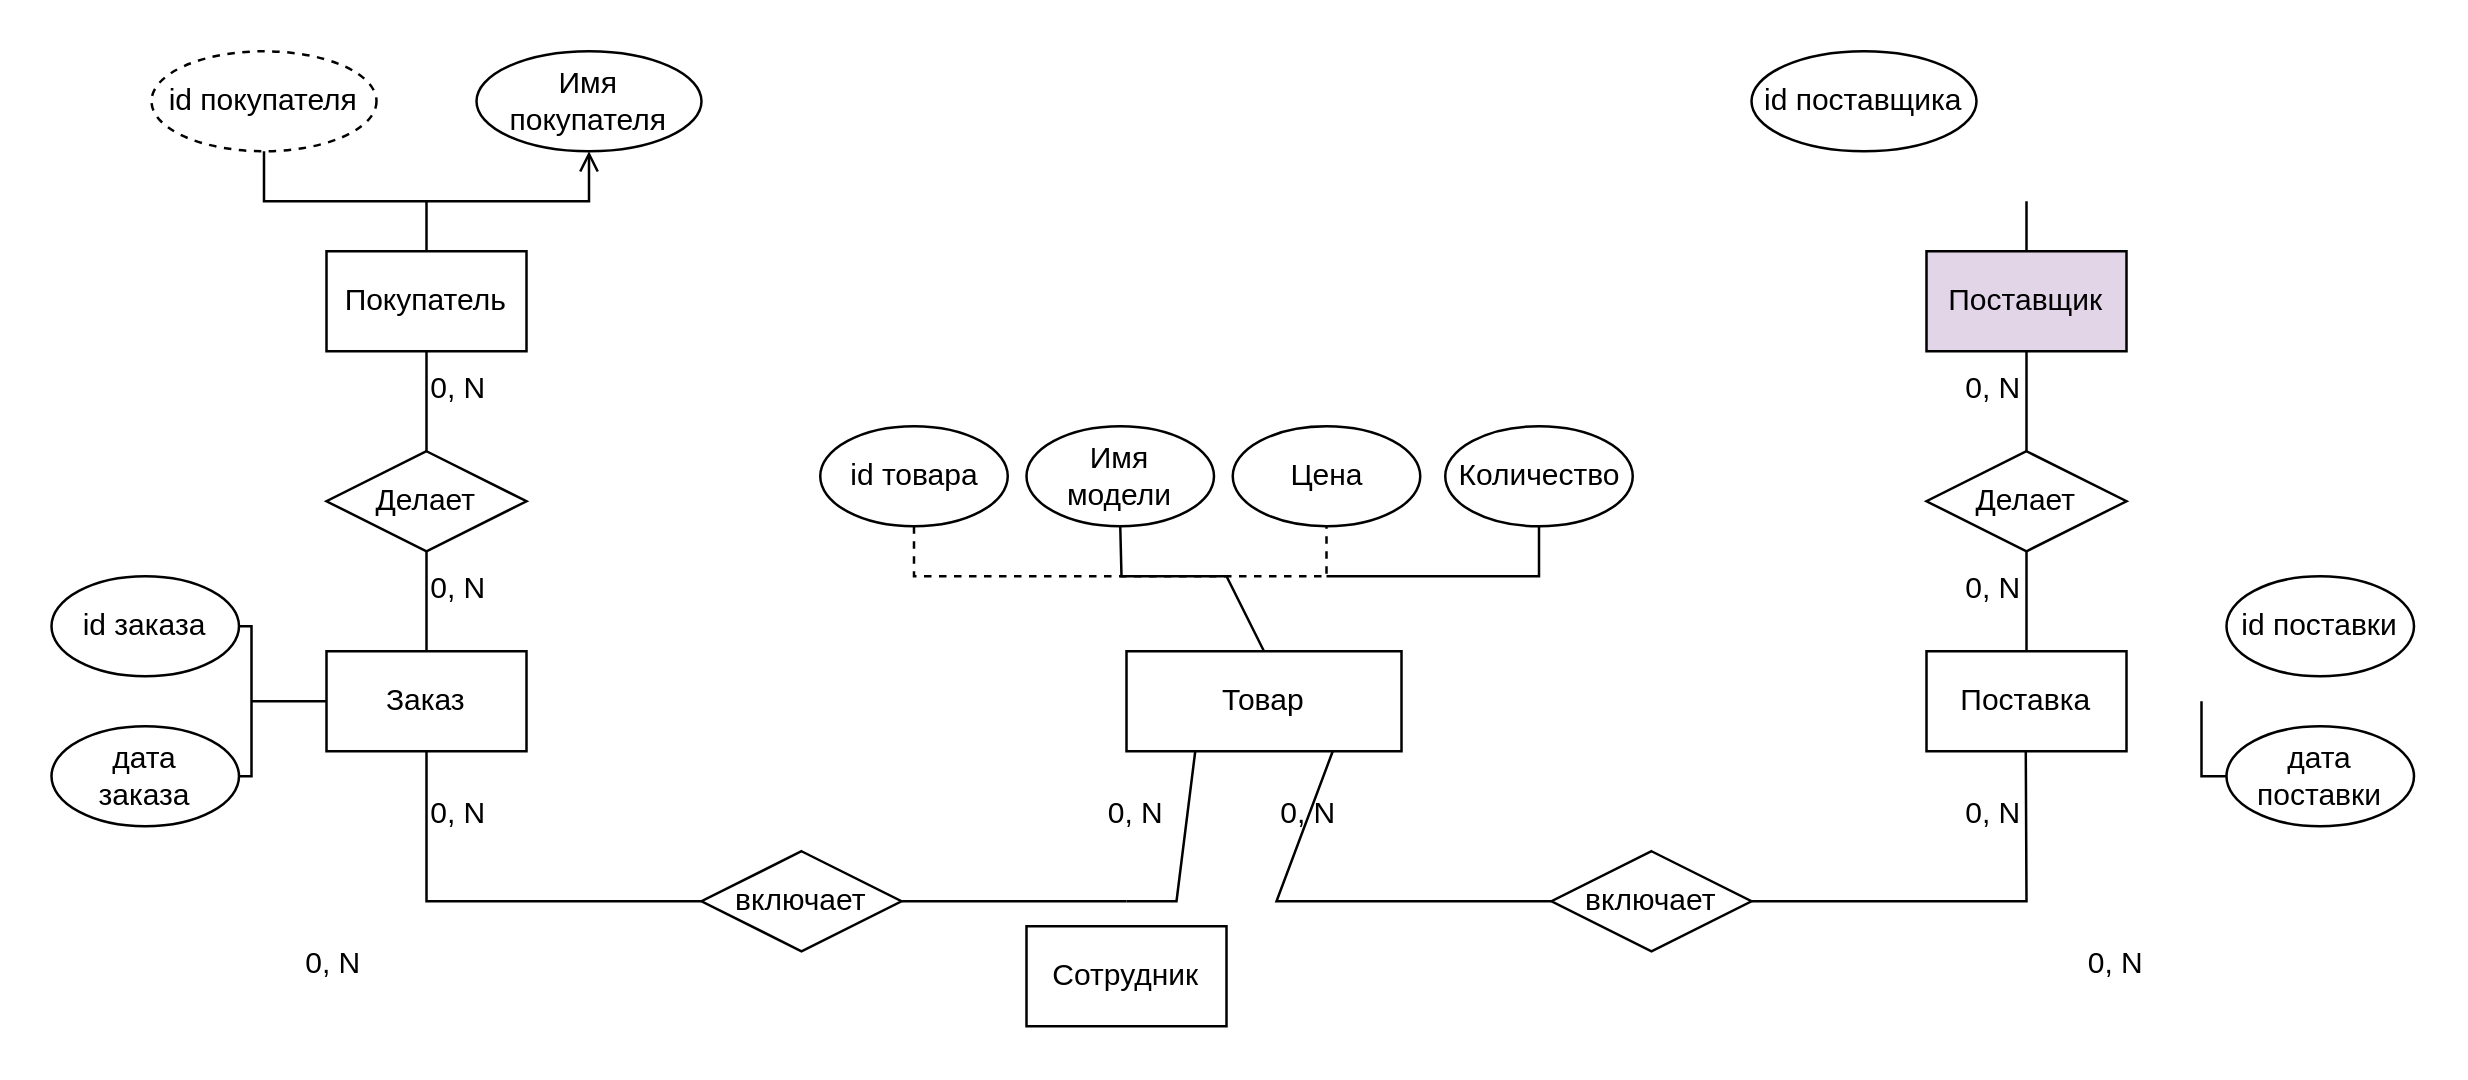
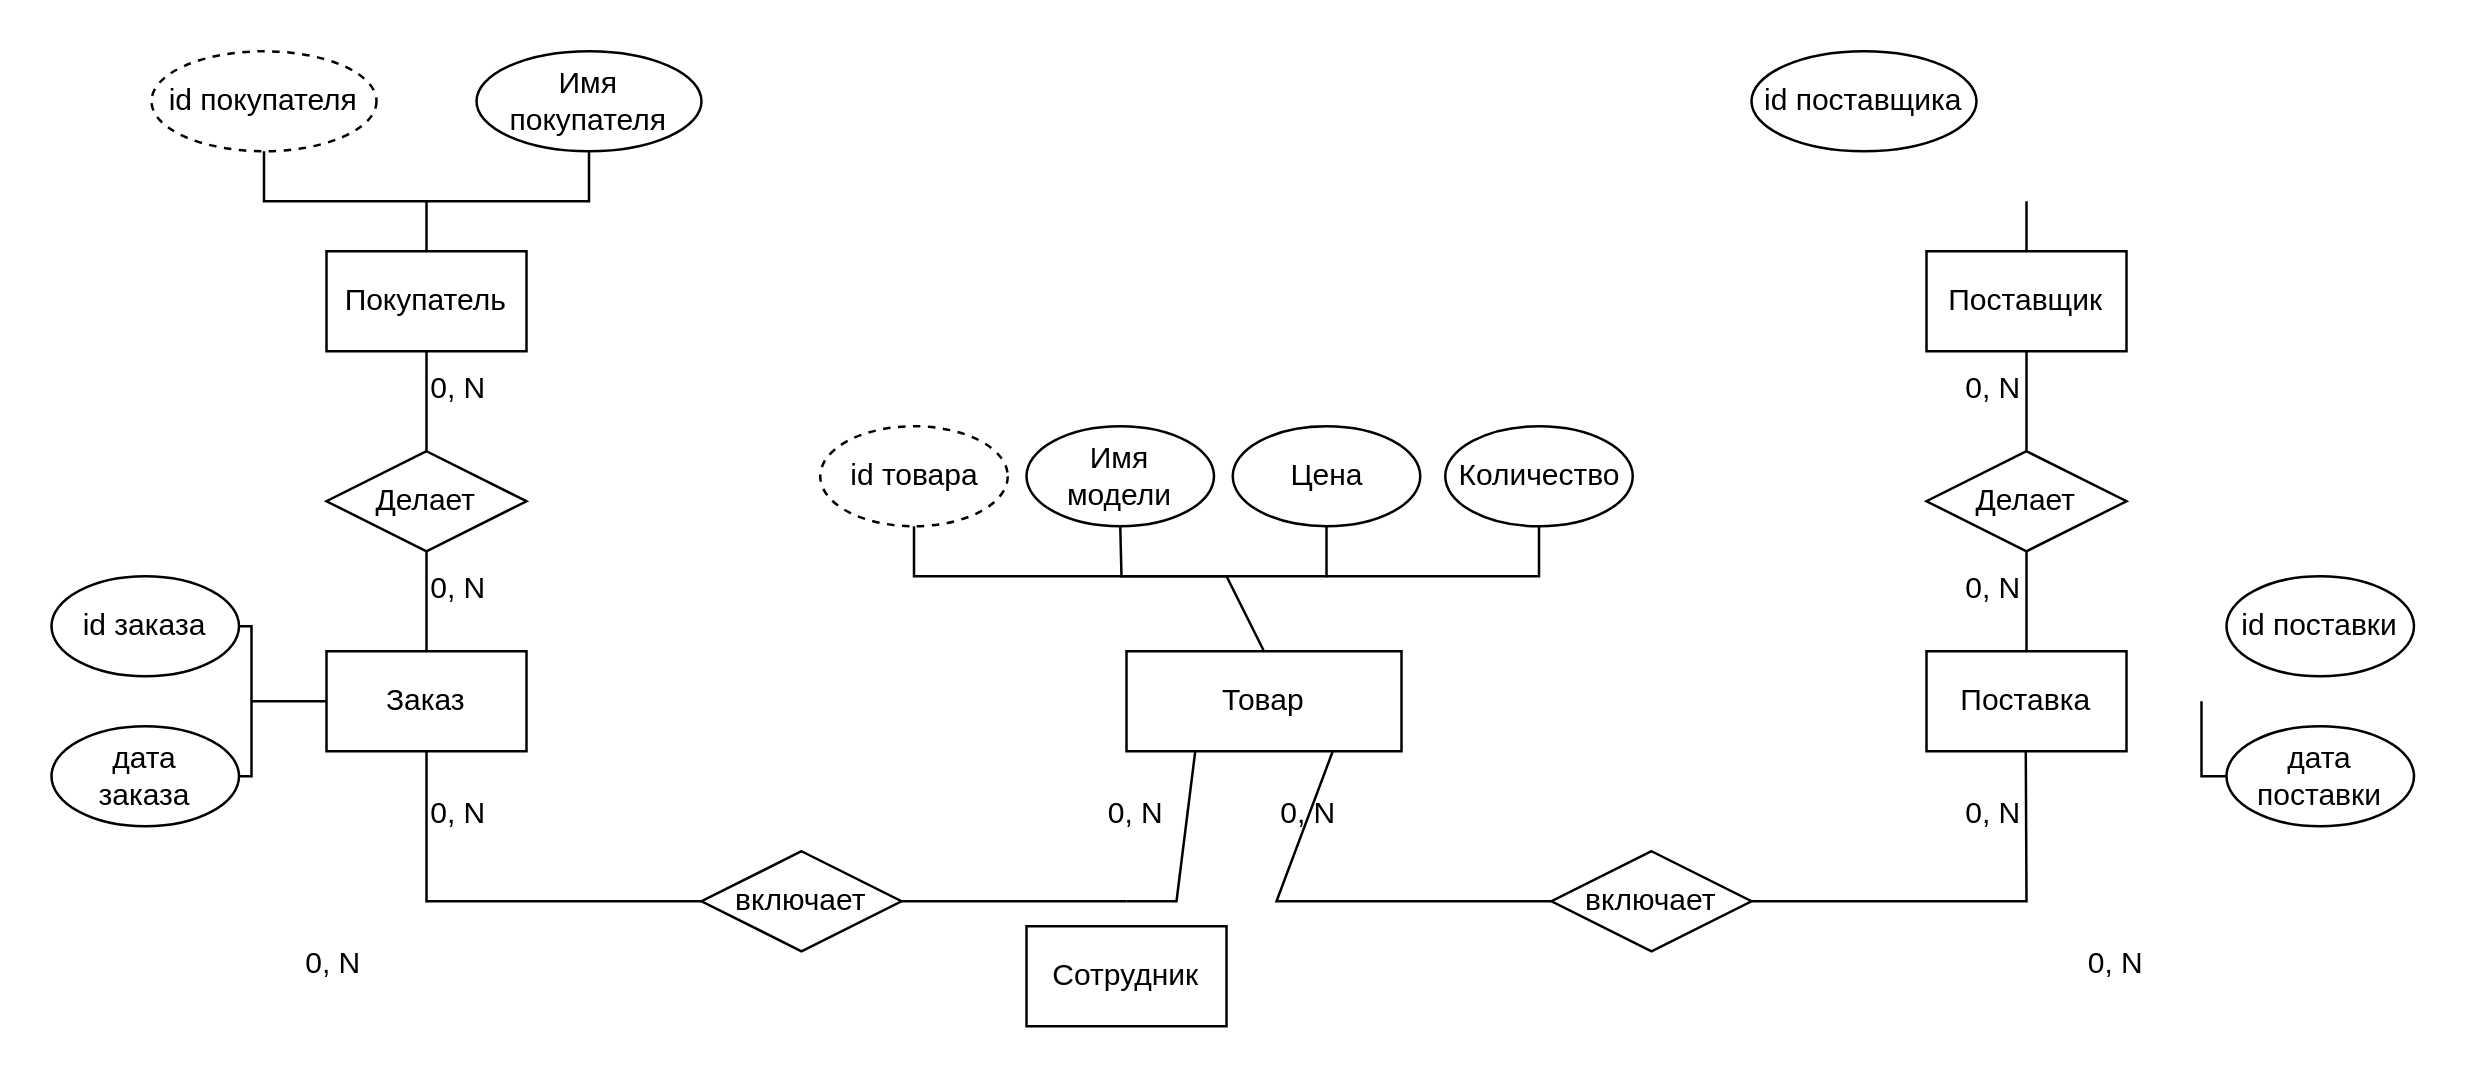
  <mxCell id="0" />
  <mxCell id="1" parent="0" />
  <mxCell id="2" value="Товар" style="rounded=0;whiteSpace=wrap;html=1;" parent="1" vertex="1"><mxGeometry x="450" y="260" width="110" height="40" as="geometry" /></mxCell>
  <mxCell id="3" value="" style="endArrow=none;html=1;rounded=0;exitX=1;exitY=0.5;exitDx=0;exitDy=0;" parent="1" source="7" edge="1"><mxGeometry width="50" height="50" relative="1" as="geometry"><mxPoint x="330" y="360" as="sourcePoint" /><mxPoint x="450" y="360" as="targetPoint" /></mxGeometry></mxCell>
  <mxCell id="4" value="" style="endArrow=none;html=1;rounded=0;entryX=0.25;entryY=1;entryDx=0;entryDy=0;exitX=1;exitY=0.5;exitDx=0;exitDy=0;" parent="1" target="2" edge="1"><mxGeometry width="50" height="50" relative="1" as="geometry"><mxPoint x="450" y="360" as="sourcePoint" /><mxPoint x="500" y="310" as="targetPoint" /><Array as="points"><mxPoint x="470" y="360" /></Array></mxGeometry></mxCell>
  <mxCell id="5" value="" style="endArrow=none;html=1;rounded=0;entryX=0.75;entryY=1;entryDx=0;entryDy=0;" parent="1" source="6" target="2" edge="1"><mxGeometry width="50" height="50" relative="1" as="geometry"><mxPoint x="530" y="360" as="sourcePoint" /><mxPoint x="480" y="310" as="targetPoint" /><Array as="points"><mxPoint x="510" y="360" /></Array></mxGeometry></mxCell>
  <mxCell id="6" value="включает" style="rhombus;whiteSpace=wrap;html=1;" parent="1" vertex="1"><mxGeometry x="620" y="340" width="80" height="40" as="geometry" /></mxCell>
  <mxCell id="7" value="включает" style="rhombus;whiteSpace=wrap;html=1;" parent="1" vertex="1"><mxGeometry x="280" y="340" width="80" height="40" as="geometry" /></mxCell>
  <mxCell id="8" value="Заказ" style="rounded=0;whiteSpace=wrap;html=1;" parent="1" vertex="1"><mxGeometry x="130" y="260" width="80" height="40" as="geometry" /></mxCell>
  <mxCell id="9" value="Делает" style="rhombus;whiteSpace=wrap;html=1;" parent="1" vertex="1"><mxGeometry x="130" y="180" width="80" height="40" as="geometry" /></mxCell>
  <mxCell id="10" value="Покупатель" style="rounded=0;whiteSpace=wrap;html=1;" parent="1" vertex="1"><mxGeometry x="130" y="100" width="80" height="40" as="geometry" /></mxCell>
  <mxCell id="11" value="" style="endArrow=none;html=1;rounded=0;exitX=0;exitY=0.5;exitDx=0;exitDy=0;entryX=0.5;entryY=1;entryDx=0;entryDy=0;" parent="1" source="7" target="8" edge="1"><mxGeometry width="50" height="50" relative="1" as="geometry"><mxPoint x="480" y="260" as="sourcePoint" /><mxPoint x="530" y="210" as="targetPoint" /><Array as="points"><mxPoint x="170" y="360" /></Array></mxGeometry></mxCell>
  <mxCell id="12" value="" style="endArrow=none;html=1;rounded=0;exitX=0.5;exitY=0;exitDx=0;exitDy=0;entryX=0.5;entryY=1;entryDx=0;entryDy=0;" parent="1" source="8" target="9" edge="1"><mxGeometry width="50" height="50" relative="1" as="geometry"><mxPoint x="230" y="250" as="sourcePoint" /><mxPoint x="280" y="200" as="targetPoint" /></mxGeometry></mxCell>
  <mxCell id="13" value="" style="endArrow=none;html=1;rounded=0;exitX=0.5;exitY=0;exitDx=0;exitDy=0;entryX=0.5;entryY=1;entryDx=0;entryDy=0;" parent="1" source="9" target="10" edge="1"><mxGeometry width="50" height="50" relative="1" as="geometry"><mxPoint x="480" y="260" as="sourcePoint" /><mxPoint x="530" y="210" as="targetPoint" /></mxGeometry></mxCell>
  <mxCell id="14" value="Поставка" style="rounded=0;whiteSpace=wrap;html=1;" parent="1" vertex="1"><mxGeometry x="770" y="260" width="80" height="40" as="geometry" /></mxCell>
  <mxCell id="15" value="Делает" style="rhombus;whiteSpace=wrap;html=1;" parent="1" vertex="1"><mxGeometry x="770" y="180" width="80" height="40" as="geometry" /></mxCell>
- <mxCell id="16" value="Поставщик" style="rounded=0;whiteSpace=wrap;html=1;fillColor=#e1d5e7;" parent="1" vertex="1"><mxGeometry x="770" y="100" width="80" height="40" as="geometry" /></mxCell>
+ <mxCell id="16" value="Поставщик" style="rounded=0;whiteSpace=wrap;html=1;" parent="1" vertex="1"><mxGeometry x="770" y="100" width="80" height="40" as="geometry" /></mxCell>
  <mxCell id="17" value="" style="endArrow=none;html=1;rounded=0;exitX=0.5;exitY=0;exitDx=0;exitDy=0;entryX=0.5;entryY=1;entryDx=0;entryDy=0;" parent="1" source="14" target="15" edge="1"><mxGeometry width="50" height="50" relative="1" as="geometry"><mxPoint x="870" y="250" as="sourcePoint" /><mxPoint x="920" y="200" as="targetPoint" /></mxGeometry></mxCell>
  <mxCell id="18" value="" style="endArrow=none;html=1;rounded=0;exitX=0.5;exitY=0;exitDx=0;exitDy=0;entryX=0.5;entryY=1;entryDx=0;entryDy=0;" parent="1" source="15" target="16" edge="1"><mxGeometry width="50" height="50" relative="1" as="geometry"><mxPoint x="1120" y="260" as="sourcePoint" /><mxPoint x="1170" y="210" as="targetPoint" /></mxGeometry></mxCell>
  <mxCell id="19" value="" style="endArrow=none;html=1;rounded=0;exitX=1;exitY=0.5;exitDx=0;exitDy=0;entryX=0.5;entryY=1;entryDx=0;entryDy=0;" parent="1" source="6" edge="1"><mxGeometry width="50" height="50" relative="1" as="geometry"><mxPoint x="809.71" y="340" as="sourcePoint" /><mxPoint x="809.71" y="300" as="targetPoint" /><Array as="points"><mxPoint x="810" y="360" /></Array></mxGeometry></mxCell>
- <mxCell id="20" value="id товара" style="ellipse;whiteSpace=wrap;html=1;" parent="1" vertex="1"><mxGeometry x="327.5" y="170" width="75" height="40" as="geometry" /></mxCell>
+ <mxCell id="20" value="id товара" style="ellipse;whiteSpace=wrap;html=1;dashed=1;" parent="1" vertex="1"><mxGeometry x="327.5" y="170" width="75" height="40" as="geometry" /></mxCell>
  <mxCell id="21" value="Имя&lt;br&gt;модели" style="ellipse;whiteSpace=wrap;html=1;" parent="1" vertex="1"><mxGeometry x="410" y="170" width="75" height="40" as="geometry" /></mxCell>
  <mxCell id="22" value="Цена" style="ellipse;whiteSpace=wrap;html=1;" parent="1" vertex="1"><mxGeometry x="492.5" y="170" width="75" height="40" as="geometry" /></mxCell>
  <mxCell id="23" value="" style="endArrow=none;html=1;rounded=0;exitX=0.5;exitY=0;exitDx=0;exitDy=0;entryX=0.5;entryY=1;entryDx=0;entryDy=0;" parent="1" source="2" target="21" edge="1"><mxGeometry width="50" height="50" relative="1" as="geometry"><mxPoint x="590" y="310" as="sourcePoint" /><mxPoint x="640" y="260" as="targetPoint" /><Array as="points"><mxPoint x="490" y="230" /><mxPoint x="448" y="230" /></Array></mxGeometry></mxCell>
- <mxCell id="24" value="" style="endArrow=none;html=1;rounded=0;exitX=0.5;exitY=1;exitDx=0;exitDy=0;entryX=0.5;entryY=1;entryDx=0;entryDy=0;dashed=1;" parent="1" source="20" target="22" edge="1"><mxGeometry width="50" height="50" relative="1" as="geometry"><mxPoint x="590" y="310" as="sourcePoint" /><mxPoint x="640" y="260" as="targetPoint" /><Array as="points"><mxPoint x="365" y="230" /><mxPoint x="408" y="230" /><mxPoint x="490" y="230" /><mxPoint x="530" y="230" /></Array></mxGeometry></mxCell>
+ <mxCell id="24" value="" style="endArrow=none;html=1;rounded=0;exitX=0.5;exitY=1;exitDx=0;exitDy=0;entryX=0.5;entryY=1;entryDx=0;entryDy=0;" parent="1" source="20" target="22" edge="1"><mxGeometry width="50" height="50" relative="1" as="geometry"><mxPoint x="590" y="310" as="sourcePoint" /><mxPoint x="640" y="260" as="targetPoint" /><Array as="points"><mxPoint x="365" y="230" /><mxPoint x="408" y="230" /><mxPoint x="490" y="230" /><mxPoint x="530" y="230" /></Array></mxGeometry></mxCell>
  <mxCell id="25" value="0, N" style="text;html=1;strokeColor=none;fillColor=none;align=center;verticalAlign=middle;whiteSpace=wrap;rounded=0;" parent="1" vertex="1"><mxGeometry x="424" y="310" width="60" height="30" as="geometry" /></mxCell>
  <mxCell id="26" value="0, N" style="text;html=1;strokeColor=none;fillColor=none;align=center;verticalAlign=middle;whiteSpace=wrap;rounded=0;" parent="1" vertex="1"><mxGeometry x="493" y="310" width="60" height="30" as="geometry" /></mxCell>
  <mxCell id="27" value="0, N" style="text;html=1;strokeColor=none;fillColor=none;align=center;verticalAlign=middle;whiteSpace=wrap;rounded=0;" parent="1" vertex="1"><mxGeometry x="153" y="310" width="60" height="30" as="geometry" /></mxCell>
  <mxCell id="28" value="0, N" style="text;html=1;strokeColor=none;fillColor=none;align=center;verticalAlign=middle;whiteSpace=wrap;rounded=0;" parent="1" vertex="1"><mxGeometry x="767" y="310" width="60" height="30" as="geometry" /></mxCell>
  <mxCell id="29" value="0, N" style="text;html=1;strokeColor=none;fillColor=none;align=center;verticalAlign=middle;whiteSpace=wrap;rounded=0;" parent="1" vertex="1"><mxGeometry x="767" y="220" width="60" height="30" as="geometry" /></mxCell>
  <mxCell id="30" value="0, N" style="text;html=1;strokeColor=none;fillColor=none;align=center;verticalAlign=middle;whiteSpace=wrap;rounded=0;" parent="1" vertex="1"><mxGeometry x="767" y="140" width="60" height="30" as="geometry" /></mxCell>
  <mxCell id="31" value="0, N" style="text;html=1;strokeColor=none;fillColor=none;align=center;verticalAlign=middle;whiteSpace=wrap;rounded=0;" parent="1" vertex="1"><mxGeometry x="153" y="220" width="60" height="30" as="geometry" /></mxCell>
  <mxCell id="32" value="0, N" style="text;html=1;strokeColor=none;fillColor=none;align=center;verticalAlign=middle;whiteSpace=wrap;rounded=0;" parent="1" vertex="1"><mxGeometry x="153" y="140" width="60" height="30" as="geometry" /></mxCell>
  <mxCell id="33" value="id поставщика" style="ellipse;whiteSpace=wrap;html=1;" parent="1" vertex="1"><mxGeometry x="700" y="20" width="90" height="40" as="geometry" /></mxCell>
  <mxCell id="34" value="" style="endArrow=none;html=1;rounded=0;exitX=0.5;exitY=0;exitDx=0;exitDy=0;" parent="1" source="16" edge="1"><mxGeometry width="50" height="50" relative="1" as="geometry"><mxPoint x="820" y="160" as="sourcePoint" /><mxPoint x="810" y="80" as="targetPoint" /></mxGeometry></mxCell>
  <mxCell id="35" value="id поставки" style="ellipse;whiteSpace=wrap;html=1;" parent="1" vertex="1"><mxGeometry x="890" y="230" width="75" height="40" as="geometry" /></mxCell>
  <mxCell id="36" value="дата&lt;br&gt;поставки" style="ellipse;whiteSpace=wrap;html=1;" parent="1" vertex="1"><mxGeometry x="890" y="290" width="75" height="40" as="geometry" /></mxCell>
  <mxCell id="37" value="" style="endArrow=none;html=1;rounded=0;entryX=0;entryY=0.5;entryDx=0;entryDy=0;" parent="1" target="36" edge="1"><mxGeometry width="50" height="50" relative="1" as="geometry"><mxPoint x="880" y="280" as="sourcePoint" /><mxPoint x="970" y="220" as="targetPoint" /><Array as="points"><mxPoint x="880" y="310" /></Array></mxGeometry></mxCell>
  <mxCell id="38" value="id покупателя" style="ellipse;whiteSpace=wrap;html=1;dashed=1;" parent="1" vertex="1"><mxGeometry x="60" y="20" width="90" height="40" as="geometry" /></mxCell>
  <mxCell id="39" value="Имя&lt;br&gt;покупателя" style="ellipse;whiteSpace=wrap;html=1;" parent="1" vertex="1"><mxGeometry x="190" y="20" width="90" height="40" as="geometry" /></mxCell>
- <mxCell id="40" value="" style="endArrow=open;html=1;rounded=0;entryX=0.5;entryY=1;entryDx=0;entryDy=0;exitX=0.5;exitY=1;exitDx=0;exitDy=0;" parent="1" source="38" target="39" edge="1"><mxGeometry width="50" height="50" relative="1" as="geometry"><mxPoint x="180" y="160" as="sourcePoint" /><mxPoint x="230" y="110" as="targetPoint" /><Array as="points"><mxPoint x="105" y="80" /><mxPoint x="170" y="80" /><mxPoint x="235" y="80" /></Array></mxGeometry></mxCell>
+ <mxCell id="40" value="" style="endArrow=none;html=1;rounded=0;entryX=0.5;entryY=1;entryDx=0;entryDy=0;exitX=0.5;exitY=1;exitDx=0;exitDy=0;" parent="1" source="38" target="39" edge="1"><mxGeometry width="50" height="50" relative="1" as="geometry"><mxPoint x="180" y="160" as="sourcePoint" /><mxPoint x="230" y="110" as="targetPoint" /><Array as="points"><mxPoint x="105" y="80" /><mxPoint x="170" y="80" /><mxPoint x="235" y="80" /></Array></mxGeometry></mxCell>
  <mxCell id="41" value="" style="endArrow=none;html=1;rounded=0;exitX=0.5;exitY=0;exitDx=0;exitDy=0;" parent="1" edge="1"><mxGeometry width="50" height="50" relative="1" as="geometry"><mxPoint x="170" y="100" as="sourcePoint" /><mxPoint x="170" y="80" as="targetPoint" /></mxGeometry></mxCell>
  <mxCell id="42" value="id заказа" style="ellipse;whiteSpace=wrap;html=1;" parent="1" vertex="1"><mxGeometry x="20" y="230" width="75" height="40" as="geometry" /></mxCell>
  <mxCell id="43" value="дата&lt;br&gt;заказа" style="ellipse;whiteSpace=wrap;html=1;" parent="1" vertex="1"><mxGeometry x="20" y="290" width="75" height="40" as="geometry" /></mxCell>
  <mxCell id="44" value="" style="endArrow=none;html=1;rounded=0;exitX=1;exitY=0.5;exitDx=0;exitDy=0;entryX=1;entryY=0.5;entryDx=0;entryDy=0;" parent="1" source="43" target="42" edge="1"><mxGeometry width="50" height="50" relative="1" as="geometry"><mxPoint x="310" y="290" as="sourcePoint" /><mxPoint x="360" y="240" as="targetPoint" /><Array as="points"><mxPoint x="100" y="310" /><mxPoint x="100" y="280" /><mxPoint x="100" y="250" /></Array></mxGeometry></mxCell>
  <mxCell id="45" value="" style="endArrow=none;html=1;rounded=0;entryX=0;entryY=0.5;entryDx=0;entryDy=0;" parent="1" target="8" edge="1"><mxGeometry width="50" height="50" relative="1" as="geometry"><mxPoint x="100" y="280" as="sourcePoint" /><mxPoint x="240" y="220" as="targetPoint" /></mxGeometry></mxCell>
  <mxCell id="46" value="Сотрудник" style="rounded=0;whiteSpace=wrap;html=1;" parent="1" vertex="1"><mxGeometry x="410" y="370" width="80" height="40" as="geometry" /></mxCell>
  <mxCell id="47" value="0, N" style="text;html=1;strokeColor=none;fillColor=none;align=center;verticalAlign=middle;whiteSpace=wrap;rounded=0;" parent="1" vertex="1"><mxGeometry x="103" y="370" width="60" height="30" as="geometry" /></mxCell>
  <mxCell id="48" value="0, N" style="text;html=1;strokeColor=none;fillColor=none;align=center;verticalAlign=middle;whiteSpace=wrap;rounded=0;" parent="1" vertex="1"><mxGeometry x="816" y="370" width="60" height="30" as="geometry" /></mxCell>
  <mxCell id="49" value="Количество" style="ellipse;whiteSpace=wrap;html=1;" parent="1" vertex="1"><mxGeometry x="577.5" y="170" width="75" height="40" as="geometry" /></mxCell>
  <mxCell id="50" value="" style="endArrow=none;html=1;rounded=0;entryX=0.5;entryY=1;entryDx=0;entryDy=0;" parent="1" target="49" edge="1"><mxGeometry width="50" height="50" relative="1" as="geometry"><mxPoint x="530" y="230" as="sourcePoint" /><mxPoint x="590" y="260" as="targetPoint" /><Array as="points"><mxPoint x="615" y="230" /></Array></mxGeometry></mxCell>
